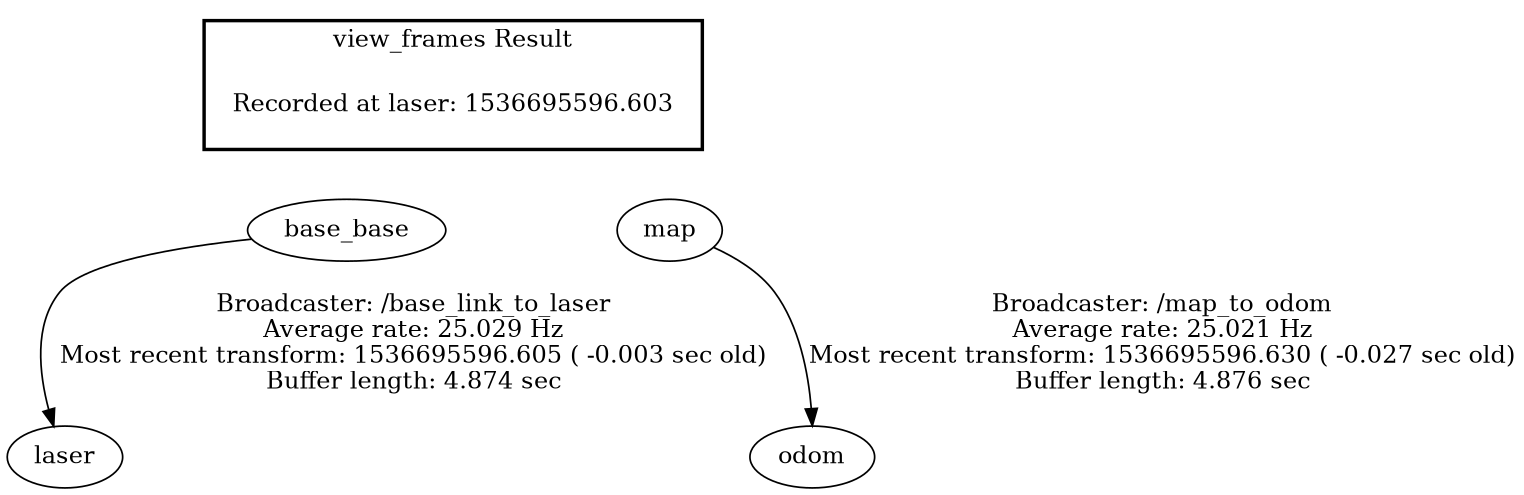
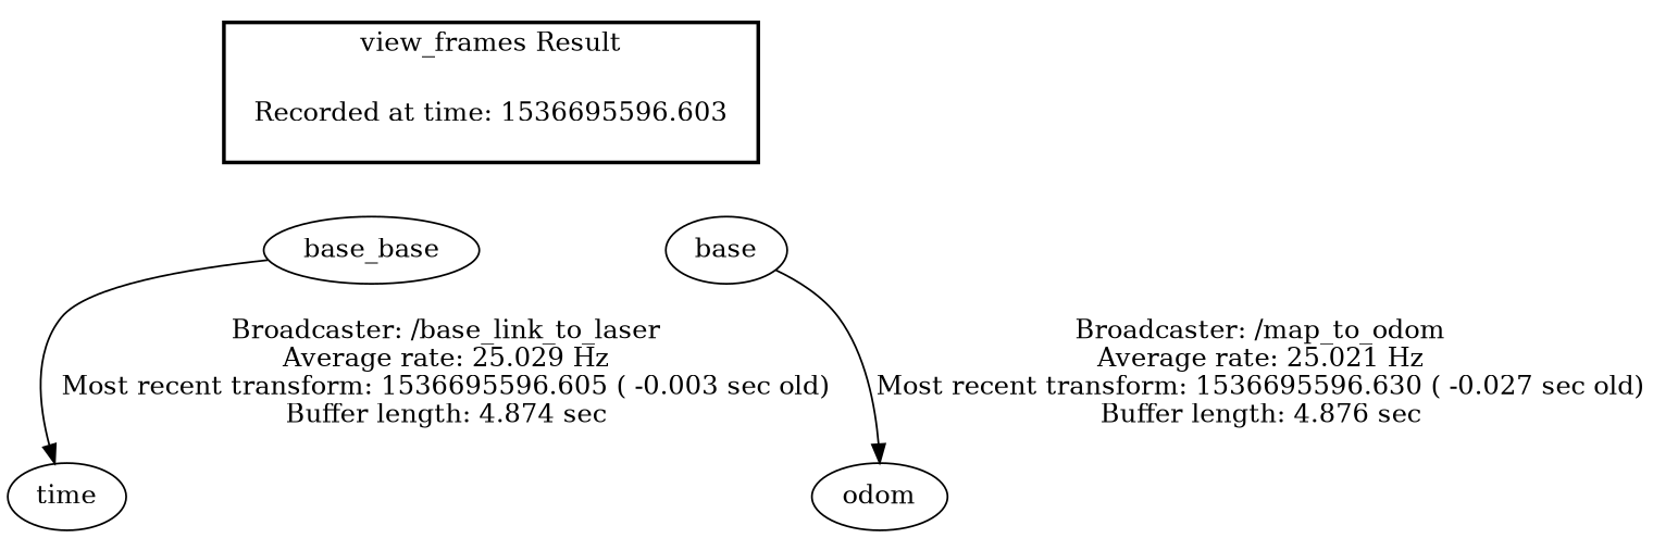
  digraph {
-   "Recorded at time: 1536695596.603" [shape=plaintext label="Recorded at laser: 1536695596.603"]
+   "Recorded at time: 1536695596.603" [shape=plaintext]
    n2 [label=base_base]
-   map
-   laser
+   map [label=base]
+   laser [label=time]
    odom
    subgraph cluster_1 {
      color=black
      label="view_frames Result"
      style=bold
      "Recorded at time: 1536695596.603"
    }
    "Recorded at time: 1536695596.603" -> n2 [style=invis]
    "Recorded at time: 1536695596.603" -> map [style=invis]
    n2 -> laser [label="Broadcaster: /base_link_to_laser\nAverage rate: 25.029 Hz\nMost recent transform: 1536695596.605 ( -0.003 sec old)\nBuffer length: 4.874 sec\n"]
    map -> odom [label="Broadcaster: /map_to_odom\nAverage rate: 25.021 Hz\nMost recent transform: 1536695596.630 ( -0.027 sec old)\nBuffer length: 4.876 sec\n"]
  }
